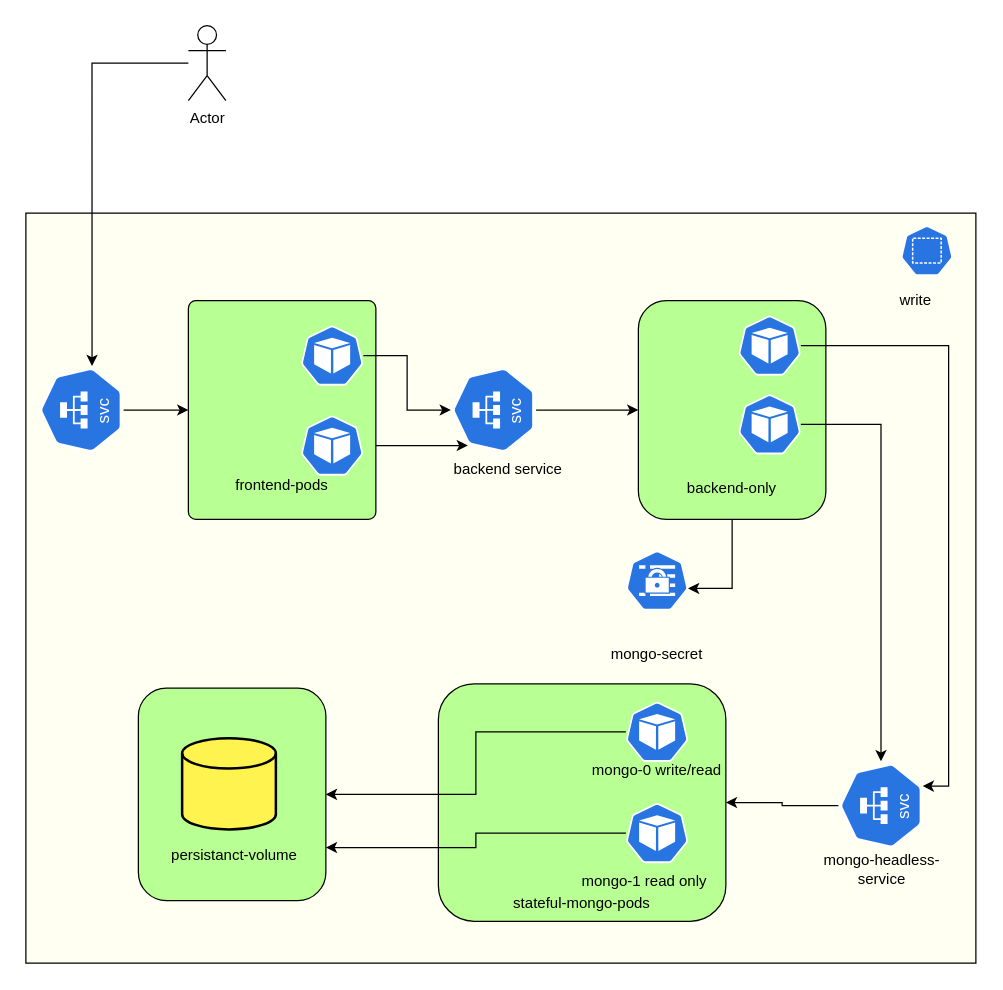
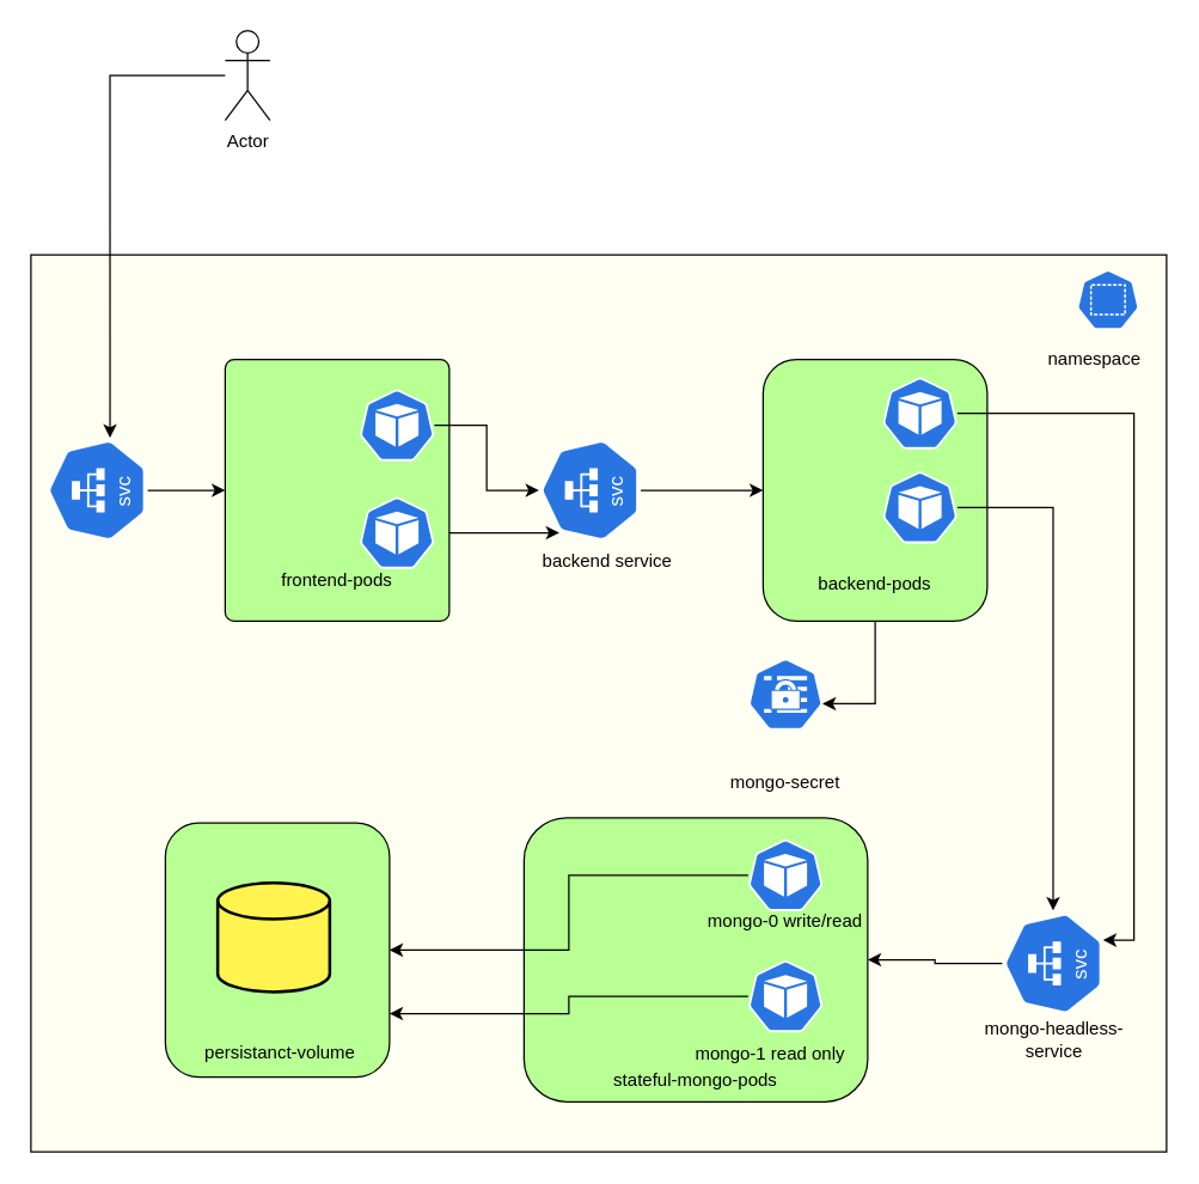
  <mxCell id="0" />
  <mxCell id="1" parent="0" />
  <mxCell id="2" value="" style="rounded=1;whiteSpace=wrap;html=1;arcSize=0;fillColor=#FFFFF2;" vertex="1" parent="1"><mxGeometry x="20" y="170" width="760" height="600" as="geometry" /></mxCell>
  <mxCell id="3" value="" style="rounded=1;whiteSpace=wrap;html=1;fillColor=#B8FF94;" vertex="1" parent="1"><mxGeometry x="350" y="546.5" width="230" height="190" as="geometry" /></mxCell>
  <mxCell id="4" value="" style="aspect=fixed;sketch=0;html=1;dashed=0;whitespace=wrap;fillColor=#2875E2;strokeColor=#ffffff;points=[[0.005,0.63,0],[0.1,0.2,0],[0.9,0.2,0],[0.5,0,0],[0.995,0.63,0],[0.72,0.99,0],[0.5,1,0],[0.28,0.99,0]];shape=mxgraph.kubernetes.icon2;prIcon=ns" vertex="1" parent="1"><mxGeometry x="720" y="180" width="41.67" height="40" as="geometry" /></mxCell>
  <mxCell id="5" style="edgeStyle=orthogonalEdgeStyle;rounded=0;orthogonalLoop=1;jettySize=auto;html=1;" edge="1" parent="1" source="6" target="21"><mxGeometry relative="1" as="geometry" /></mxCell>
  <mxCell id="6" value="" style="aspect=fixed;sketch=0;html=1;dashed=0;whitespace=wrap;fillColor=#2875E2;strokeColor=#ffffff;points=[[0.005,0.63,0],[0.1,0.2,0],[0.9,0.2,0],[0.5,0,0],[0.995,0.63,0],[0.72,0.99,0],[0.5,1,0],[0.28,0.99,0]];shape=mxgraph.kubernetes.icon2;kubernetesLabel=1;prIcon=svc;direction=north;" vertex="1" parent="1"><mxGeometry x="30" y="292" width="68.16" height="71" as="geometry" /></mxCell>
  <mxCell id="7" style="edgeStyle=orthogonalEdgeStyle;rounded=0;orthogonalLoop=1;jettySize=auto;html=1;" edge="1" parent="1" source="30" target="13"><mxGeometry relative="1" as="geometry" /></mxCell>
  <mxCell id="8" style="edgeStyle=orthogonalEdgeStyle;rounded=0;orthogonalLoop=1;jettySize=auto;html=1;entryX=0.1;entryY=0.2;entryDx=0;entryDy=0;entryPerimeter=0;" edge="1" parent="1" source="22" target="30"><mxGeometry relative="1" as="geometry" /></mxCell>
  <mxCell id="9" style="edgeStyle=orthogonalEdgeStyle;rounded=0;orthogonalLoop=1;jettySize=auto;html=1;" edge="1" parent="1" source="10" target="3"><mxGeometry relative="1" as="geometry" /></mxCell>
  <mxCell id="10" value="" style="aspect=fixed;sketch=0;html=1;dashed=0;whitespace=wrap;fillColor=#2875E2;strokeColor=#ffffff;points=[[0.005,0.63,0],[0.1,0.2,0],[0.9,0.2,0],[0.5,0,0],[0.995,0.63,0],[0.72,0.99,0],[0.5,1,0],[0.28,0.99,0]];shape=mxgraph.kubernetes.icon2;kubernetesLabel=1;prIcon=svc;direction=north;" vertex="1" parent="1"><mxGeometry x="670" y="608.5" width="68.16" height="71" as="geometry" /></mxCell>
  <mxCell id="11" value="" style="group" vertex="1" connectable="0" parent="1"><mxGeometry x="510" y="225" width="150" height="175" as="geometry" /></mxCell>
  <mxCell id="12" value="" style="group" vertex="1" connectable="0" parent="11"><mxGeometry y="15" width="150" height="175" as="geometry" /></mxCell>
  <mxCell id="13" value="" style="rounded=1;whiteSpace=wrap;html=1;fillColor=#B8FF94;" vertex="1" parent="12"><mxGeometry width="150" height="175" as="geometry" /></mxCell>
  <mxCell id="14" value="" style="aspect=fixed;sketch=0;html=1;dashed=0;whitespace=wrap;fillColor=#2875E2;strokeColor=#ffffff;points=[[0.005,0.63,0],[0.1,0.2,0],[0.9,0.2,0],[0.5,0,0],[0.995,0.63,0],[0.72,0.99,0],[0.5,1,0],[0.28,0.99,0]];shape=mxgraph.kubernetes.icon2;prIcon=pod" vertex="1" parent="12"><mxGeometry x="80" y="12" width="50" height="48" as="geometry" /></mxCell>
  <mxCell id="15" value="" style="aspect=fixed;sketch=0;html=1;dashed=0;whitespace=wrap;fillColor=#2875E2;strokeColor=#ffffff;points=[[0.005,0.63,0],[0.1,0.2,0],[0.9,0.2,0],[0.5,0,0],[0.995,0.63,0],[0.72,0.99,0],[0.5,1,0],[0.28,0.99,0]];shape=mxgraph.kubernetes.icon2;prIcon=pod" vertex="1" parent="12"><mxGeometry x="80" y="75" width="50" height="48" as="geometry" /></mxCell>
- <mxCell id="16" value="backend-only" style="text;html=1;align=center;verticalAlign=middle;whiteSpace=wrap;rounded=0;" vertex="1" parent="12"><mxGeometry x="25" y="135" width="100" height="30" as="geometry" /></mxCell>
+ <mxCell id="16" value="backend-pods" style="text;html=1;align=center;verticalAlign=middle;whiteSpace=wrap;rounded=0;" vertex="1" parent="12"><mxGeometry x="25" y="135" width="100" height="30" as="geometry" /></mxCell>
  <mxCell id="17" value="" style="group" vertex="1" connectable="0" parent="1"><mxGeometry x="150" y="237" width="150" height="175" as="geometry" /></mxCell>
  <mxCell id="18" value="" style="group" vertex="1" connectable="0" parent="17"><mxGeometry width="150" height="175" as="geometry" /></mxCell>
  <mxCell id="19" value="" style="group" vertex="1" connectable="0" parent="18"><mxGeometry y="3" width="150" height="175" as="geometry" /></mxCell>
  <mxCell id="20" value="" style="group" vertex="1" connectable="0" parent="19"><mxGeometry width="150" height="175" as="geometry" /></mxCell>
  <mxCell id="21" value="" style="rounded=1;whiteSpace=wrap;html=1;fillColor=#B8FF94;arcSize=4;" vertex="1" parent="20"><mxGeometry width="150" height="175" as="geometry" /></mxCell>
  <mxCell id="22" value="" style="aspect=fixed;sketch=0;html=1;dashed=0;whitespace=wrap;fillColor=#2875E2;strokeColor=#ffffff;points=[[0.005,0.63,0],[0.1,0.2,0],[0.9,0.2,0],[0.5,0,0],[0.995,0.63,0],[0.72,0.99,0],[0.5,1,0],[0.28,0.99,0]];shape=mxgraph.kubernetes.icon2;prIcon=pod" vertex="1" parent="20"><mxGeometry x="90" y="92" width="50" height="48" as="geometry" /></mxCell>
  <mxCell id="23" value="" style="aspect=fixed;sketch=0;html=1;dashed=0;whitespace=wrap;fillColor=#2875E2;strokeColor=#ffffff;points=[[0.005,0.63,0],[0.1,0.2,0],[0.9,0.2,0],[0.5,0,0],[0.995,0.63,0],[0.72,0.99,0],[0.5,1,0],[0.28,0.99,0]];shape=mxgraph.kubernetes.icon2;prIcon=pod" vertex="1" parent="20"><mxGeometry x="90" y="20" width="50" height="48" as="geometry" /></mxCell>
  <mxCell id="24" value="frontend-pods" style="text;html=1;align=center;verticalAlign=middle;whiteSpace=wrap;rounded=0;" vertex="1" parent="20"><mxGeometry x="25" y="133" width="100" height="30" as="geometry" /></mxCell>
  <mxCell id="25" value="" style="edgeStyle=orthogonalEdgeStyle;rounded=0;orthogonalLoop=1;jettySize=auto;html=1;" edge="1" parent="1" source="23" target="30"><mxGeometry relative="1" as="geometry" /></mxCell>
  <mxCell id="26" value="" style="group" vertex="1" connectable="0" parent="1"><mxGeometry x="701.67" y="180" width="60" height="75" as="geometry" /></mxCell>
- <mxCell id="27" value="write" style="text;html=1;align=center;verticalAlign=middle;whiteSpace=wrap;rounded=0;" vertex="1" parent="26"><mxGeometry y="45" width="60" height="30" as="geometry" /></mxCell>
+ <mxCell id="27" value="namespace" style="text;html=1;align=center;verticalAlign=middle;whiteSpace=wrap;rounded=0;" vertex="1" parent="26"><mxGeometry y="45" width="60" height="30" as="geometry" /></mxCell>
  <mxCell id="28" value="" style="aspect=fixed;sketch=0;html=1;dashed=0;whitespace=wrap;fillColor=#2875E2;strokeColor=#ffffff;points=[[0.005,0.63,0],[0.1,0.2,0],[0.9,0.2,0],[0.5,0,0],[0.995,0.63,0],[0.72,0.99,0],[0.5,1,0],[0.28,0.99,0]];shape=mxgraph.kubernetes.icon2;prIcon=ns" vertex="1" parent="26"><mxGeometry x="18.33" width="41.67" height="40" as="geometry" /></mxCell>
  <mxCell id="29" value="" style="group" vertex="1" connectable="0" parent="1"><mxGeometry x="360" y="292" width="91.84" height="98" as="geometry" /></mxCell>
  <mxCell id="30" value="" style="aspect=fixed;sketch=0;html=1;dashed=0;whitespace=wrap;fillColor=#2875E2;strokeColor=#ffffff;points=[[0.005,0.63,0],[0.1,0.2,0],[0.9,0.2,0],[0.5,0,0],[0.995,0.63,0],[0.72,0.99,0],[0.5,1,0],[0.28,0.99,0]];shape=mxgraph.kubernetes.icon2;kubernetesLabel=1;prIcon=svc;direction=north;" vertex="1" parent="29"><mxGeometry width="68.16" height="71" as="geometry" /></mxCell>
  <mxCell id="31" value="backend service" style="text;html=1;align=center;verticalAlign=middle;whiteSpace=wrap;rounded=0;" vertex="1" parent="29"><mxGeometry y="68" width="91.84" height="30" as="geometry" /></mxCell>
  <mxCell id="32" style="edgeStyle=orthogonalEdgeStyle;rounded=0;orthogonalLoop=1;jettySize=auto;html=1;" edge="1" parent="1" source="15" target="10"><mxGeometry relative="1" as="geometry" /></mxCell>
  <mxCell id="33" style="edgeStyle=orthogonalEdgeStyle;rounded=0;orthogonalLoop=1;jettySize=auto;html=1;entryX=0.72;entryY=0.99;entryDx=0;entryDy=0;entryPerimeter=0;" edge="1" parent="1" source="14" target="10"><mxGeometry relative="1" as="geometry" /></mxCell>
  <mxCell id="34" value="Actor" style="shape=umlActor;verticalLabelPosition=bottom;verticalAlign=top;html=1;outlineConnect=0;" vertex="1" parent="1"><mxGeometry x="150" y="20" width="30" height="60" as="geometry" /></mxCell>
  <mxCell id="35" style="edgeStyle=orthogonalEdgeStyle;rounded=0;orthogonalLoop=1;jettySize=auto;html=1;entryX=0.995;entryY=0.63;entryDx=0;entryDy=0;entryPerimeter=0;" edge="1" parent="1" source="34" target="6"><mxGeometry relative="1" as="geometry" /></mxCell>
  <mxCell id="36" value="" style="aspect=fixed;sketch=0;html=1;dashed=0;whitespace=wrap;fillColor=#2875E2;strokeColor=#ffffff;points=[[0.005,0.63,0],[0.1,0.2,0],[0.9,0.2,0],[0.5,0,0],[0.995,0.63,0],[0.72,0.99,0],[0.5,1,0],[0.28,0.99,0]];shape=mxgraph.kubernetes.icon2;prIcon=secret" vertex="1" parent="1"><mxGeometry x="500" y="440" width="50" height="48" as="geometry" /></mxCell>
  <mxCell id="37" value="mongo-secret" style="text;html=1;align=center;verticalAlign=middle;whiteSpace=wrap;rounded=0;" vertex="1" parent="1"><mxGeometry x="460" y="508" width="130" height="30" as="geometry" /></mxCell>
  <mxCell id="38" style="edgeStyle=orthogonalEdgeStyle;rounded=0;orthogonalLoop=1;jettySize=auto;html=1;entryX=0.995;entryY=0.63;entryDx=0;entryDy=0;entryPerimeter=0;" edge="1" parent="1" source="13" target="36"><mxGeometry relative="1" as="geometry" /></mxCell>
  <mxCell id="39" style="edgeStyle=orthogonalEdgeStyle;rounded=0;orthogonalLoop=1;jettySize=auto;html=1;" edge="1" parent="1" source="46" target="42"><mxGeometry relative="1" as="geometry"><mxPoint x="310" y="596" as="targetPoint" /></mxGeometry></mxCell>
  <mxCell id="40" style="edgeStyle=orthogonalEdgeStyle;rounded=0;orthogonalLoop=1;jettySize=auto;html=1;entryX=1;entryY=0.75;entryDx=0;entryDy=0;" edge="1" parent="1" source="47" target="42"><mxGeometry relative="1" as="geometry"><mxPoint x="310" y="674" as="targetPoint" /></mxGeometry></mxCell>
  <mxCell id="41" value="" style="group" vertex="1" connectable="0" parent="1"><mxGeometry x="110" y="540" width="150" height="185" as="geometry" /></mxCell>
  <mxCell id="42" value="" style="rounded=1;whiteSpace=wrap;html=1;fillColor=#B8FF94;" vertex="1" parent="41"><mxGeometry y="10" width="150" height="170" as="geometry" /></mxCell>
- <mxCell id="43" value="persistanct-volume" style="text;html=1;align=center;verticalAlign=middle;whiteSpace=wrap;rounded=0;" vertex="1" parent="41"><mxGeometry x="16.32" y="129" width="121.84" height="30" as="geometry" /></mxCell>
+ <mxCell id="43" value="persistanct-volume" style="text;html=1;align=center;verticalAlign=middle;whiteSpace=wrap;rounded=0;" vertex="1" parent="41"><mxGeometry x="16.32" y="149" width="121.84" height="30" as="geometry" /></mxCell>
  <mxCell id="44" value="" style="strokeWidth=2;html=1;shape=mxgraph.flowchart.database;whiteSpace=wrap;fillColor=#FFF34F;" vertex="1" parent="41"><mxGeometry x="35" y="50" width="75" height="73" as="geometry" /></mxCell>
  <mxCell id="45" value="mongo-headless-service" style="text;html=1;align=center;verticalAlign=middle;whiteSpace=wrap;rounded=0;" vertex="1" parent="1"><mxGeometry x="640" y="679.5" width="130" height="30" as="geometry" /></mxCell>
  <mxCell id="46" value="" style="aspect=fixed;sketch=0;html=1;dashed=0;whitespace=wrap;fillColor=#2875E2;strokeColor=#ffffff;points=[[0.005,0.63,0],[0.1,0.2,0],[0.9,0.2,0],[0.5,0,0],[0.995,0.63,0],[0.72,0.99,0],[0.5,1,0],[0.28,0.99,0]];shape=mxgraph.kubernetes.icon2;prIcon=pod" vertex="1" parent="1"><mxGeometry x="500" y="561" width="50" height="48" as="geometry" /></mxCell>
  <mxCell id="47" value="" style="aspect=fixed;sketch=0;html=1;dashed=0;whitespace=wrap;fillColor=#2875E2;strokeColor=#ffffff;points=[[0.005,0.63,0],[0.1,0.2,0],[0.9,0.2,0],[0.5,0,0],[0.995,0.63,0],[0.72,0.99,0],[0.5,1,0],[0.28,0.99,0]];shape=mxgraph.kubernetes.icon2;prIcon=pod" vertex="1" parent="1"><mxGeometry x="500" y="642" width="50" height="48" as="geometry" /></mxCell>
  <mxCell id="48" value="stateful-mongo-pods" style="text;html=1;align=center;verticalAlign=middle;whiteSpace=wrap;rounded=0;" vertex="1" parent="1"><mxGeometry x="404.08" y="706.5" width="121.84" height="30" as="geometry" /></mxCell>
  <mxCell id="49" value="mongo-0 write/read" style="text;html=1;align=center;verticalAlign=middle;whiteSpace=wrap;rounded=0;" vertex="1" parent="1"><mxGeometry x="460" y="601" width="130" height="30" as="geometry" /></mxCell>
  <mxCell id="50" value="mongo-1 read only" style="text;html=1;align=center;verticalAlign=middle;whiteSpace=wrap;rounded=0;" vertex="1" parent="1"><mxGeometry x="450" y="690" width="130" height="30" as="geometry" /></mxCell>
